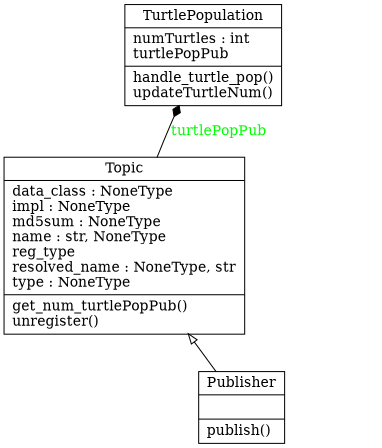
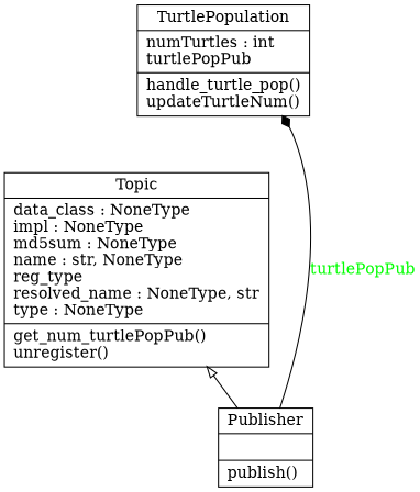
  digraph {
    rankdir=BT
    node [shape=record]
    edge [arrowtail=none]
    n1 [label="{Publisher|\l|publish()\l}"]
    n2 [label="{Topic|data_class : NoneType\limpl : NoneType\lmd5sum : NoneType\lname : str, NoneType\lreg_type\lresolved_name : NoneType, str\ltype : NoneType\l|get_num_turtlePopPub()\lunregister()\l}"]
    n3 [label="{TurtlePopulation|numTurtles : int\lturtlePopPub\l|handle_turtle_pop()\lupdateTurtleNum()\l}"]
    n1 -> n2 [arrowhead=empty]
-   n2 -> n3 [arrowhead=diamond fontcolor=green label=turtlePopPub style=solid]
+   n1 -> n3 [arrowhead=diamond fontcolor=green label=turtlePopPub style=solid]
  }
